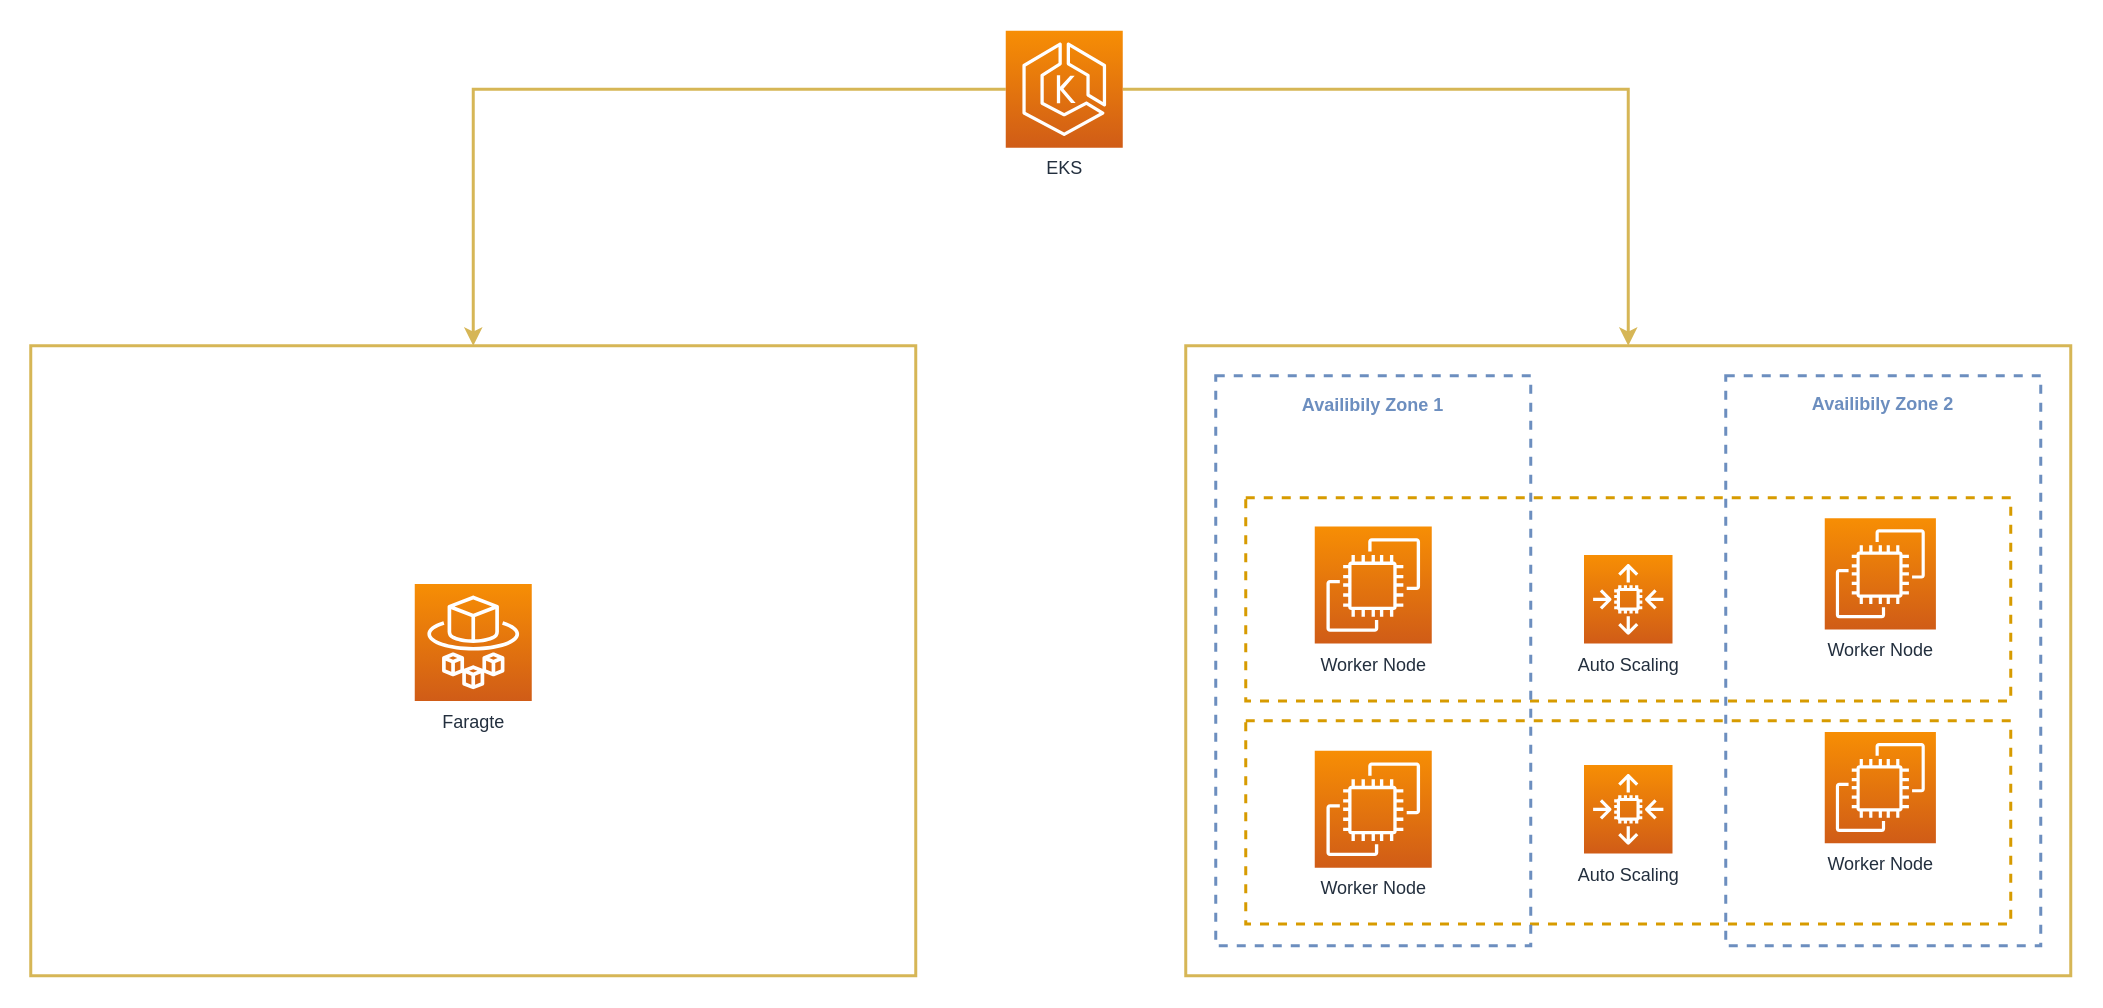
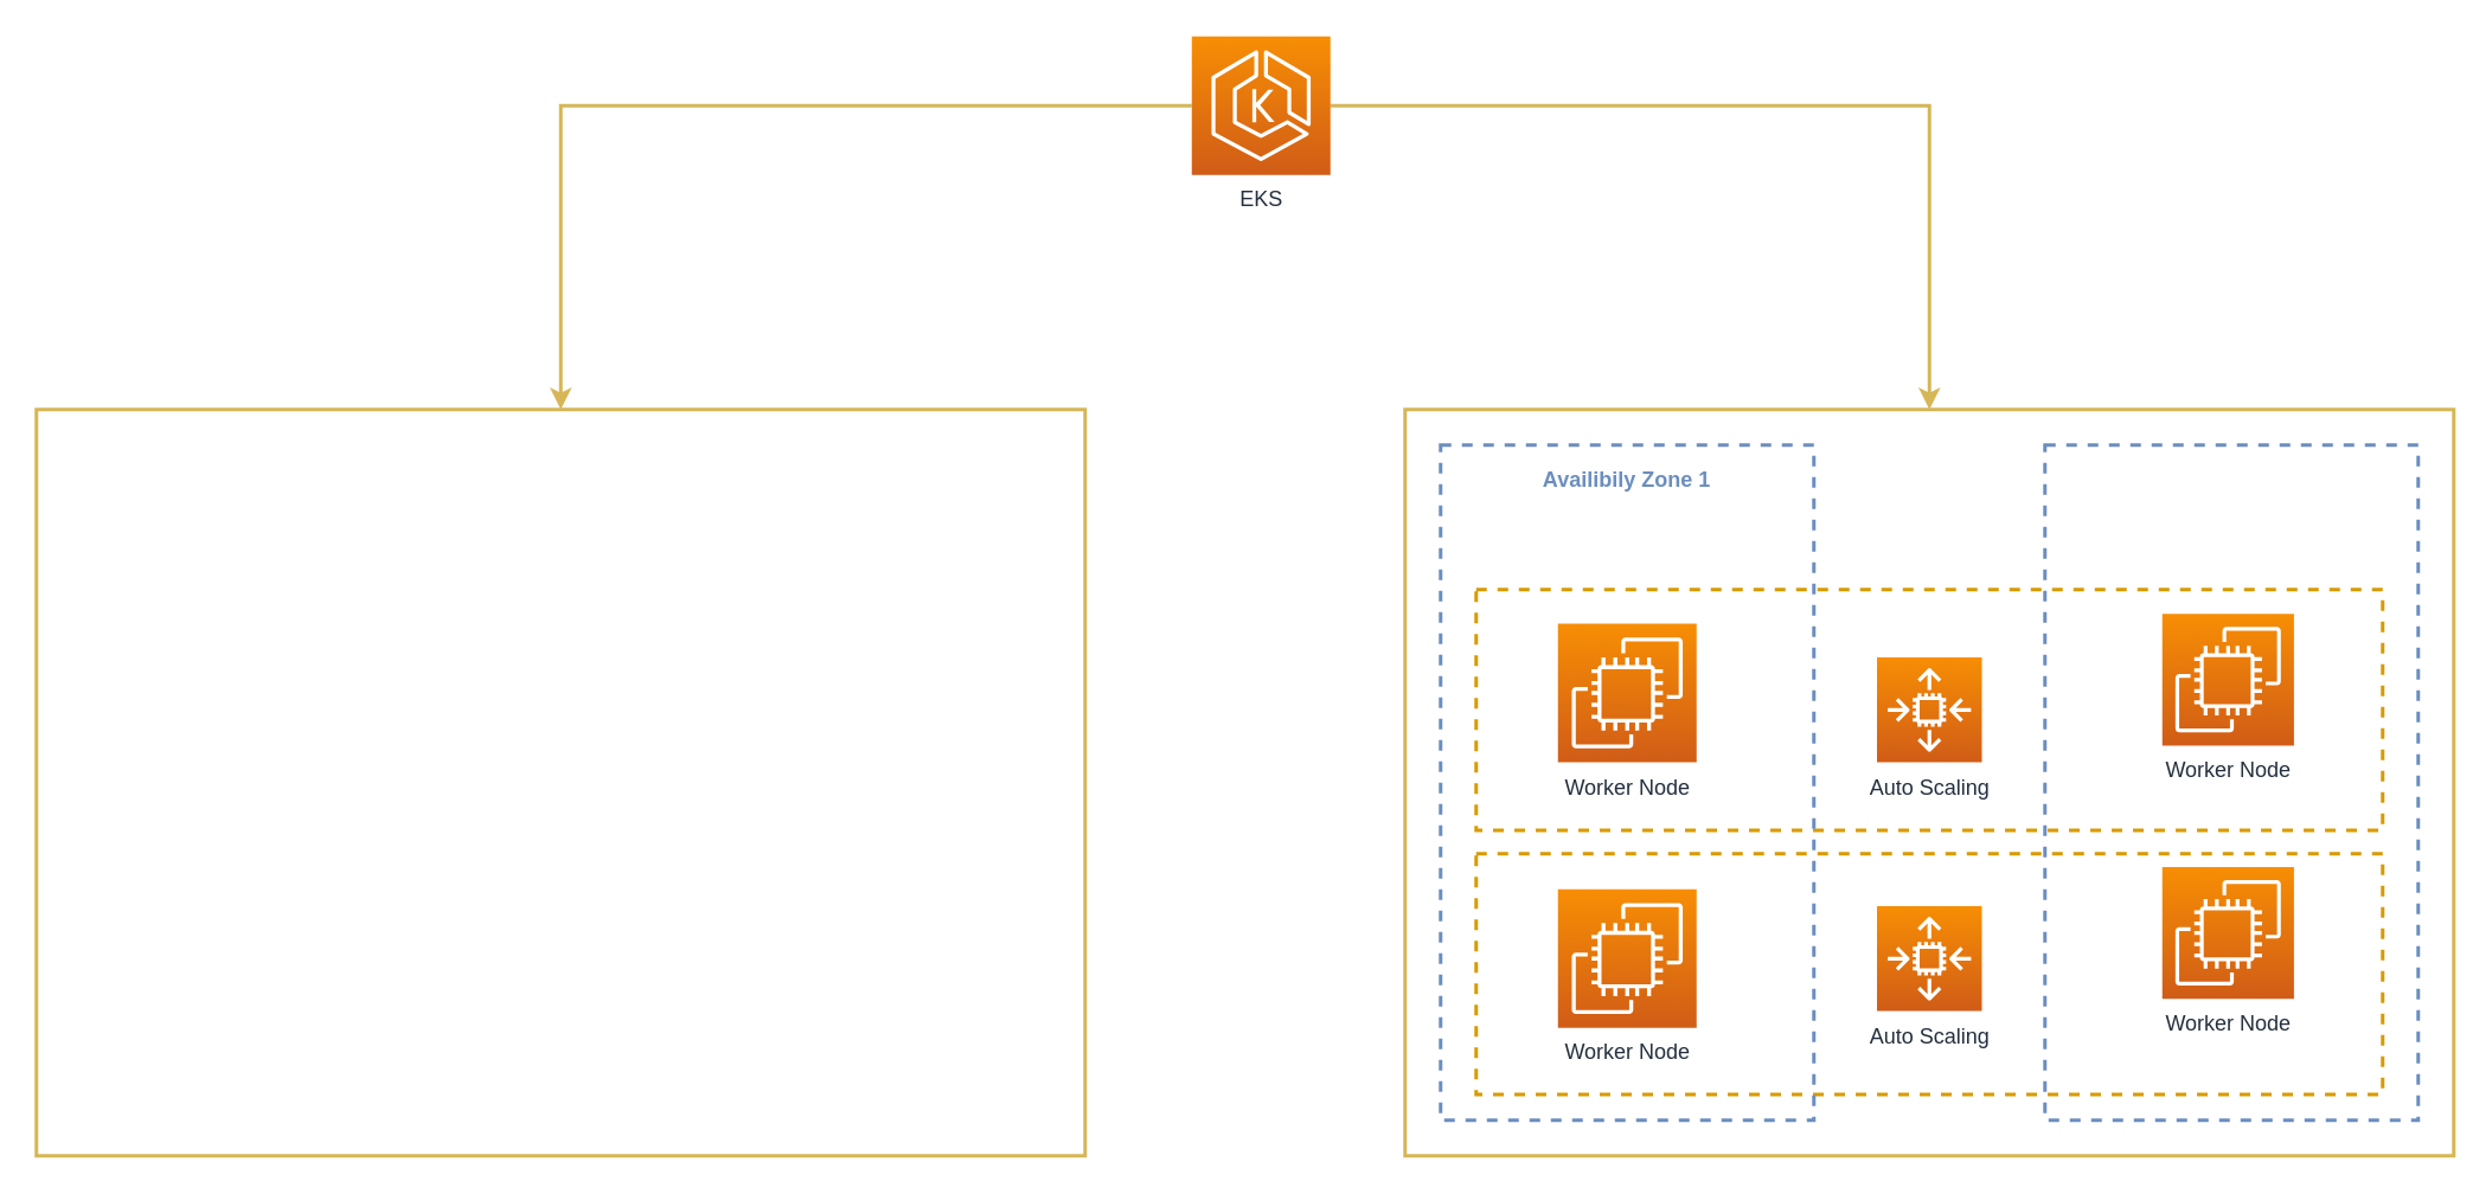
  <mxCell id="0" />
  <mxCell id="1" parent="0" />
  <mxCell id="2" value="" style="rounded=0;whiteSpace=wrap;html=1;dashed=1;strokeWidth=2;fillColor=none;strokeColor=#d79b00;" vertex="1" parent="1"><mxGeometry x="830" y="331.25" width="510" height="135.5" as="geometry" /></mxCell>
  <mxCell id="3" value="" style="rounded=0;whiteSpace=wrap;html=1;fillColor=none;strokeColor=#d6b656;strokeWidth=2;" vertex="1" parent="1"><mxGeometry x="790" y="230" width="590" height="420" as="geometry" /></mxCell>
  <mxCell id="4" value="" style="rounded=0;whiteSpace=wrap;html=1;dashed=1;strokeWidth=2;fillColor=none;strokeColor=#d79b00;" vertex="1" parent="1"><mxGeometry x="830" y="480" width="510" height="135.5" as="geometry" /></mxCell>
  <mxCell id="5" value="" style="group" vertex="1" connectable="0" parent="1"><mxGeometry x="1150" y="250" width="210" height="380" as="geometry" /></mxCell>
  <mxCell id="6" value="" style="group" vertex="1" connectable="0" parent="5"><mxGeometry width="210" height="380" as="geometry" /></mxCell>
  <mxCell id="7" value="" style="rounded=0;whiteSpace=wrap;html=1;strokeWidth=2;fillColor=none;strokeColor=#6c8ebf;dashed=1;" vertex="1" parent="6"><mxGeometry width="210" height="380" as="geometry" /></mxCell>
- <mxCell id="8" value="Availibily Zone 2" style="text;html=1;align=center;verticalAlign=middle;whiteSpace=wrap;rounded=0;dashed=1;fontColor=#6C8EBF;fontStyle=1" vertex="1" parent="6"><mxGeometry x="45" y="9.5" width="120" height="19" as="geometry" /></mxCell>
  <mxCell id="9" value="Worker Node" style="outlineConnect=0;fontColor=#232F3E;gradientColor=#F78E04;gradientDirection=north;fillColor=#D05C17;strokeColor=#ffffff;dashed=0;verticalLabelPosition=bottom;verticalAlign=top;align=center;html=1;fontSize=12;fontStyle=0;aspect=fixed;shape=mxgraph.aws4.resourceIcon;resIcon=mxgraph.aws4.ec2;" vertex="1" parent="6"><mxGeometry x="66" y="237.5" width="74.1" height="74.1" as="geometry" /></mxCell>
  <mxCell id="10" value="Worker Node" style="outlineConnect=0;fontColor=#232F3E;gradientColor=#F78E04;gradientDirection=north;fillColor=#D05C17;strokeColor=#ffffff;dashed=0;verticalLabelPosition=bottom;verticalAlign=top;align=center;html=1;fontSize=12;fontStyle=0;aspect=fixed;shape=mxgraph.aws4.resourceIcon;resIcon=mxgraph.aws4.ec2;" vertex="1" parent="6"><mxGeometry x="66" y="95" width="74.1" height="74.1" as="geometry" /></mxCell>
  <mxCell id="11" value="" style="rounded=0;whiteSpace=wrap;html=1;fillColor=none;strokeColor=#d6b656;strokeWidth=2;" vertex="1" parent="1"><mxGeometry x="20" y="230" width="590" height="420" as="geometry" /></mxCell>
  <mxCell id="12" style="edgeStyle=orthogonalEdgeStyle;rounded=0;orthogonalLoop=1;jettySize=auto;html=1;entryX=0.5;entryY=0;entryDx=0;entryDy=0;fillColor=#fff2cc;strokeColor=#d6b656;strokeWidth=2;" edge="1" parent="1" source="14" target="11"><mxGeometry relative="1" as="geometry" /></mxCell>
  <mxCell id="13" style="edgeStyle=orthogonalEdgeStyle;rounded=0;orthogonalLoop=1;jettySize=auto;html=1;entryX=0.5;entryY=0;entryDx=0;entryDy=0;fontColor=#6C8EBF;fillColor=#fff2cc;strokeColor=#d6b656;strokeWidth=2;" edge="1" parent="1" source="14" target="3"><mxGeometry relative="1" as="geometry" /></mxCell>
  <mxCell id="14" value="EKS" style="outlineConnect=0;fontColor=#232F3E;gradientColor=#F78E04;gradientDirection=north;fillColor=#D05C17;strokeColor=#ffffff;dashed=0;verticalLabelPosition=bottom;verticalAlign=top;align=center;html=1;fontSize=12;fontStyle=0;aspect=fixed;shape=mxgraph.aws4.resourceIcon;resIcon=mxgraph.aws4.eks;" vertex="1" parent="1"><mxGeometry x="670" y="20" width="78" height="78" as="geometry" /></mxCell>
- <mxCell id="15" value="Faragte" style="outlineConnect=0;fontColor=#232F3E;gradientColor=#F78E04;gradientDirection=north;fillColor=#D05C17;strokeColor=#ffffff;dashed=0;verticalLabelPosition=bottom;verticalAlign=top;align=center;html=1;fontSize=12;fontStyle=0;aspect=fixed;shape=mxgraph.aws4.resourceIcon;resIcon=mxgraph.aws4.fargate;" vertex="1" parent="1"><mxGeometry x="276" y="388.75" width="78" height="78" as="geometry" /></mxCell>
  <mxCell id="16" value="" style="rounded=0;whiteSpace=wrap;html=1;strokeWidth=2;fillColor=none;strokeColor=#6c8ebf;dashed=1;" vertex="1" parent="1"><mxGeometry x="810" y="250" width="210" height="380" as="geometry" /></mxCell>
  <mxCell id="17" value="Worker Node" style="outlineConnect=0;fontColor=#232F3E;gradientColor=#F78E04;gradientDirection=north;fillColor=#D05C17;strokeColor=#ffffff;dashed=0;verticalLabelPosition=bottom;verticalAlign=top;align=center;html=1;fontSize=12;fontStyle=0;aspect=fixed;shape=mxgraph.aws4.resourceIcon;resIcon=mxgraph.aws4.ec2;" vertex="1" parent="1"><mxGeometry x="876" y="500" width="78" height="78" as="geometry" /></mxCell>
  <mxCell id="18" value="Worker Node" style="outlineConnect=0;fontColor=#232F3E;gradientColor=#F78E04;gradientDirection=north;fillColor=#D05C17;strokeColor=#ffffff;dashed=0;verticalLabelPosition=bottom;verticalAlign=top;align=center;html=1;fontSize=12;fontStyle=0;aspect=fixed;shape=mxgraph.aws4.resourceIcon;resIcon=mxgraph.aws4.ec2;" vertex="1" parent="1"><mxGeometry x="876" y="350.5" width="78" height="78" as="geometry" /></mxCell>
  <mxCell id="19" value="Availibily Zone 1" style="text;html=1;align=center;verticalAlign=middle;whiteSpace=wrap;rounded=0;dashed=1;fontColor=#6C8EBF;fontStyle=1" vertex="1" parent="1"><mxGeometry x="855" y="260" width="120" height="20" as="geometry" /></mxCell>
  <mxCell id="20" value="Auto Scaling" style="outlineConnect=0;fontColor=#232F3E;gradientColor=#F78E04;gradientDirection=north;fillColor=#D05C17;strokeColor=#ffffff;dashed=0;verticalLabelPosition=bottom;verticalAlign=top;align=center;html=1;fontSize=12;fontStyle=0;aspect=fixed;shape=mxgraph.aws4.resourceIcon;resIcon=mxgraph.aws4.auto_scaling2;" vertex="1" parent="1"><mxGeometry x="1055.5" y="369.5" width="59" height="59" as="geometry" /></mxCell>
  <mxCell id="21" value="Auto Scaling" style="outlineConnect=0;fontColor=#232F3E;gradientColor=#F78E04;gradientDirection=north;fillColor=#D05C17;strokeColor=#ffffff;dashed=0;verticalLabelPosition=bottom;verticalAlign=top;align=center;html=1;fontSize=12;fontStyle=0;aspect=fixed;shape=mxgraph.aws4.resourceIcon;resIcon=mxgraph.aws4.auto_scaling2;" vertex="1" parent="1"><mxGeometry x="1055.5" y="509.5" width="59" height="59" as="geometry" /></mxCell>
